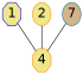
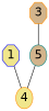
  graph {
    node [color=darkorange fillcolor=khaki fixedsize=true fontname=Helvetica fontsize=20 shape=octagon style=filled]
    edge [fontname=Helvetica fontsize=9]
    1 [color=blue width=0.4]
-   4 [width=0.4]
-   2 [shape=ellipse width=0.4]
-   5 [color=teal fillcolor=tan shape=ellipse width=0.4 label=7]
+   4 [shape=ellipse width=0.4]
+   3 [fillcolor=tan width=0.4]
+   5 [color=teal fillcolor=tan shape=ellipse width=0.4]
    1 -- 4
-   2 -- 4
+   3 -- 5
    5 -- 4
  }
